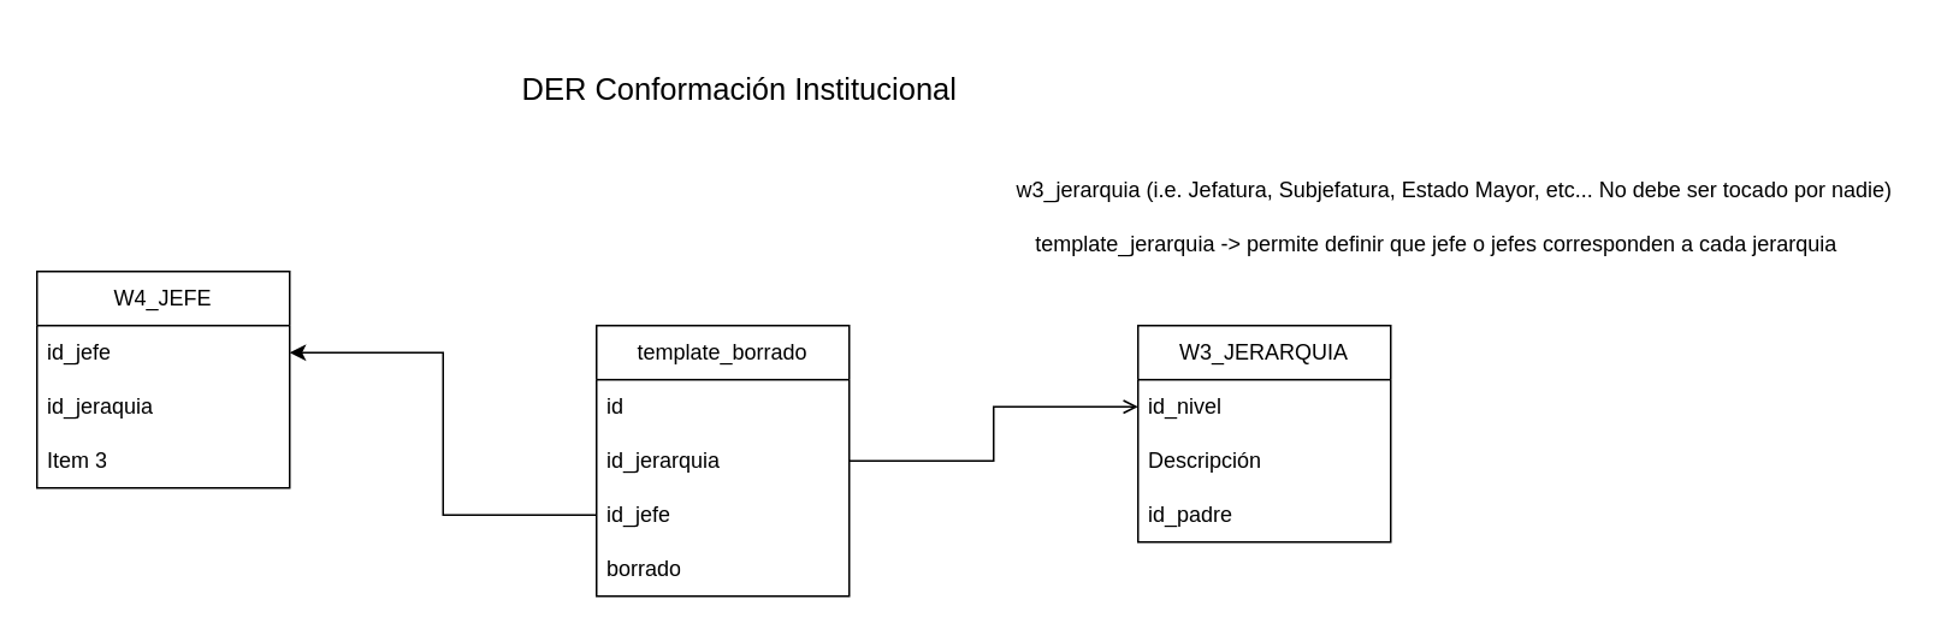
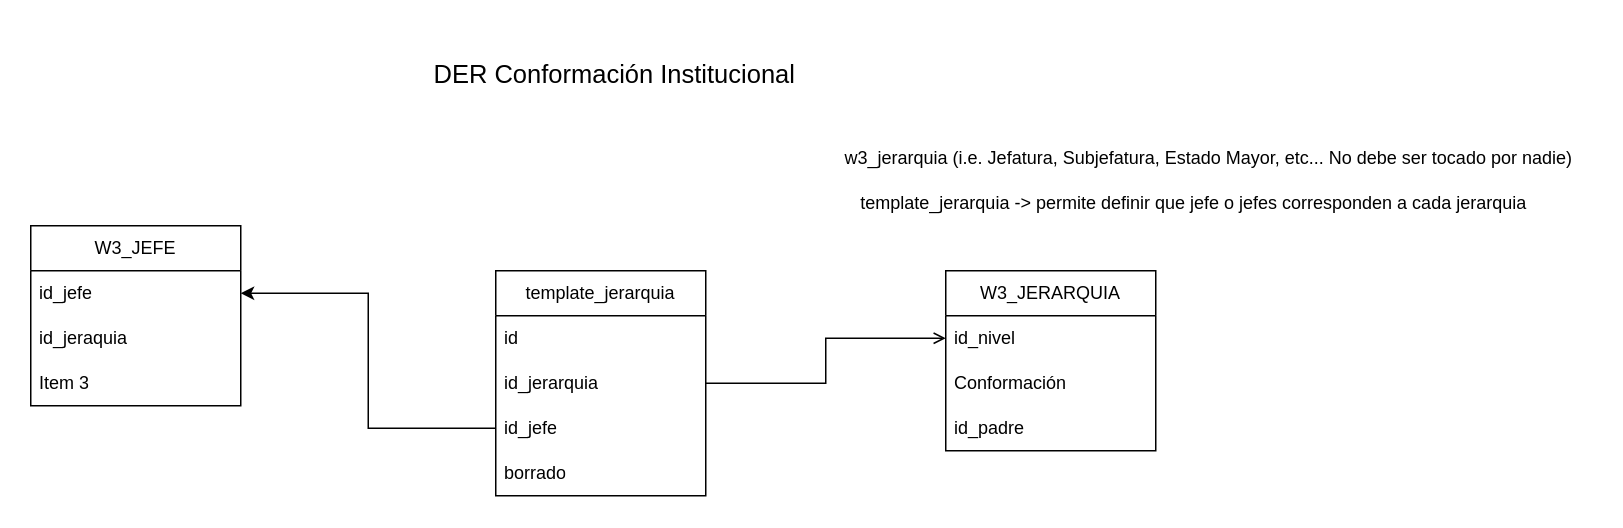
  <mxCell id="0" />
  <mxCell id="1" parent="0" />
  <mxCell id="2" value="&lt;font style=&quot;font-size: 17px;&quot;&gt;DER Conformación Institucional&lt;/font&gt;" style="text;html=1;align=center;verticalAlign=middle;whiteSpace=wrap;rounded=0;labelBackgroundColor=none;" vertex="1" parent="1"><mxGeometry x="245" y="20" width="329" height="60" as="geometry" /></mxCell>
- <mxCell id="3" value="W4_JEFE" style="swimlane;fontStyle=0;childLayout=stackLayout;horizontal=1;startSize=30;horizontalStack=0;resizeParent=1;resizeParentMax=0;resizeLast=0;collapsible=1;marginBottom=0;whiteSpace=wrap;html=1;" vertex="1" parent="1"><mxGeometry x="20" y="150" width="140" height="120" as="geometry" /></mxCell>
+ <mxCell id="3" value="W3_JEFE" style="swimlane;fontStyle=0;childLayout=stackLayout;horizontal=1;startSize=30;horizontalStack=0;resizeParent=1;resizeParentMax=0;resizeLast=0;collapsible=1;marginBottom=0;whiteSpace=wrap;html=1;" vertex="1" parent="1"><mxGeometry x="20" y="150" width="140" height="120" as="geometry" /></mxCell>
  <mxCell id="4" value="id_jefe" style="text;strokeColor=none;fillColor=none;align=left;verticalAlign=middle;spacingLeft=4;spacingRight=4;overflow=hidden;points=[[0,0.5],[1,0.5]];portConstraint=eastwest;rotatable=0;whiteSpace=wrap;html=1;" vertex="1" parent="3"><mxGeometry y="30" width="140" height="30" as="geometry" /></mxCell>
  <mxCell id="5" value="id_jeraquia" style="text;strokeColor=none;fillColor=none;align=left;verticalAlign=middle;spacingLeft=4;spacingRight=4;overflow=hidden;points=[[0,0.5],[1,0.5]];portConstraint=eastwest;rotatable=0;whiteSpace=wrap;html=1;" vertex="1" parent="3"><mxGeometry y="60" width="140" height="30" as="geometry" /></mxCell>
  <mxCell id="6" value="Item 3" style="text;strokeColor=none;fillColor=none;align=left;verticalAlign=middle;spacingLeft=4;spacingRight=4;overflow=hidden;points=[[0,0.5],[1,0.5]];portConstraint=eastwest;rotatable=0;whiteSpace=wrap;html=1;" vertex="1" parent="3"><mxGeometry y="90" width="140" height="30" as="geometry" /></mxCell>
  <mxCell id="7" value="W3_JERARQUIA" style="swimlane;fontStyle=0;childLayout=stackLayout;horizontal=1;startSize=30;horizontalStack=0;resizeParent=1;resizeParentMax=0;resizeLast=0;collapsible=1;marginBottom=0;whiteSpace=wrap;html=1;" vertex="1" parent="1"><mxGeometry x="630" y="180" width="140" height="120" as="geometry" /></mxCell>
  <mxCell id="8" value="id_nivel" style="text;strokeColor=none;fillColor=none;align=left;verticalAlign=middle;spacingLeft=4;spacingRight=4;overflow=hidden;points=[[0,0.5],[1,0.5]];portConstraint=eastwest;rotatable=0;whiteSpace=wrap;html=1;" vertex="1" parent="7"><mxGeometry y="30" width="140" height="30" as="geometry" /></mxCell>
- <mxCell id="9" value="Descripción" style="text;strokeColor=none;fillColor=none;align=left;verticalAlign=middle;spacingLeft=4;spacingRight=4;overflow=hidden;points=[[0,0.5],[1,0.5]];portConstraint=eastwest;rotatable=0;whiteSpace=wrap;html=1;" vertex="1" parent="7"><mxGeometry y="60" width="140" height="30" as="geometry" /></mxCell>
+ <mxCell id="9" value="Conformación" style="text;strokeColor=none;fillColor=none;align=left;verticalAlign=middle;spacingLeft=4;spacingRight=4;overflow=hidden;points=[[0,0.5],[1,0.5]];portConstraint=eastwest;rotatable=0;whiteSpace=wrap;html=1;" vertex="1" parent="7"><mxGeometry y="60" width="140" height="30" as="geometry" /></mxCell>
  <mxCell id="10" value="id_padre" style="text;strokeColor=none;fillColor=none;align=left;verticalAlign=middle;spacingLeft=4;spacingRight=4;overflow=hidden;points=[[0,0.5],[1,0.5]];portConstraint=eastwest;rotatable=0;whiteSpace=wrap;html=1;" vertex="1" parent="7"><mxGeometry y="90" width="140" height="30" as="geometry" /></mxCell>
  <mxCell id="11" value="w3_jerarquia (i.e. Jefatura, Subjefatura, Estado Mayor, etc... No debe ser tocado por nadie)" style="text;html=1;align=center;verticalAlign=middle;resizable=0;points=[];autosize=1;strokeColor=none;fillColor=none;" vertex="1" parent="1"><mxGeometry x="550" y="90" width="510" height="30" as="geometry" /></mxCell>
- <mxCell id="12" value="template_borrado" style="swimlane;fontStyle=0;childLayout=stackLayout;horizontal=1;startSize=30;horizontalStack=0;resizeParent=1;resizeParentMax=0;resizeLast=0;collapsible=1;marginBottom=0;whiteSpace=wrap;html=1;" vertex="1" parent="1"><mxGeometry x="330" y="180" width="140" height="150" as="geometry" /></mxCell>
+ <mxCell id="12" value="template_jerarquia" style="swimlane;fontStyle=0;childLayout=stackLayout;horizontal=1;startSize=30;horizontalStack=0;resizeParent=1;resizeParentMax=0;resizeLast=0;collapsible=1;marginBottom=0;whiteSpace=wrap;html=1;" vertex="1" parent="1"><mxGeometry x="330" y="180" width="140" height="150" as="geometry" /></mxCell>
  <mxCell id="13" value="id" style="text;strokeColor=none;fillColor=none;align=left;verticalAlign=middle;spacingLeft=4;spacingRight=4;overflow=hidden;points=[[0,0.5],[1,0.5]];portConstraint=eastwest;rotatable=0;whiteSpace=wrap;html=1;" vertex="1" parent="12"><mxGeometry y="30" width="140" height="30" as="geometry" /></mxCell>
  <mxCell id="14" value="id_jerarquia" style="text;strokeColor=none;fillColor=none;align=left;verticalAlign=middle;spacingLeft=4;spacingRight=4;overflow=hidden;points=[[0,0.5],[1,0.5]];portConstraint=eastwest;rotatable=0;whiteSpace=wrap;html=1;" vertex="1" parent="12"><mxGeometry y="60" width="140" height="30" as="geometry" /></mxCell>
  <mxCell id="15" value="id_jefe" style="text;strokeColor=none;fillColor=none;align=left;verticalAlign=middle;spacingLeft=4;spacingRight=4;overflow=hidden;points=[[0,0.5],[1,0.5]];portConstraint=eastwest;rotatable=0;whiteSpace=wrap;html=1;" vertex="1" parent="12"><mxGeometry y="90" width="140" height="30" as="geometry" /></mxCell>
  <mxCell id="16" value="borrado" style="text;strokeColor=none;fillColor=none;align=left;verticalAlign=middle;spacingLeft=4;spacingRight=4;overflow=hidden;points=[[0,0.5],[1,0.5]];portConstraint=eastwest;rotatable=0;whiteSpace=wrap;html=1;" vertex="1" parent="12"><mxGeometry y="120" width="140" height="30" as="geometry" /></mxCell>
  <mxCell id="17" style="edgeStyle=orthogonalEdgeStyle;rounded=0;orthogonalLoop=1;jettySize=auto;html=1;" edge="1" parent="1" source="15" target="4"><mxGeometry relative="1" as="geometry" /></mxCell>
  <mxCell id="18" style="edgeStyle=orthogonalEdgeStyle;rounded=0;orthogonalLoop=1;jettySize=auto;html=1;endArrow=open;" edge="1" parent="1" source="14" target="8"><mxGeometry relative="1" as="geometry" /></mxCell>
  <mxCell id="19" value="template_jerarquia -&amp;gt; permite definir que jefe o jefes corresponden a cada jerarquia" style="text;html=1;align=center;verticalAlign=middle;resizable=0;points=[];autosize=1;strokeColor=none;fillColor=none;" vertex="1" parent="1"><mxGeometry x="560" y="120" width="470" height="30" as="geometry" /></mxCell>
